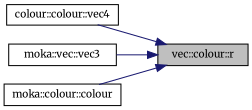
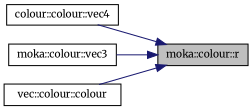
  digraph {
    fontname=Merriweather
    rankdir=RL
    node [color=black fillcolor=white fontname=Merriweather fontsize=10 shape=record style=filled]
    edge [color=midnightblue dir=back fontname=Merriweather fontsize=10 labelfontname=Helvetica labelfontsize=10 style=solid]
-   n1 [fillcolor=grey75 fontcolor=black height=0.2 label="vec::colour::r" width=0.4]
+   n1 [fillcolor=grey75 fontcolor=black height=0.2 label="moka::colour::r" width=0.4]
    n2 [height=0.2 label="colour::colour::vec4" width=0.4]
-   n3 [height=0.2 label="moka::vec::vec3" width=0.4]
-   n4 [height=0.2 label="moka::colour::colour" width=0.4]
+   n3 [height=0.2 label="moka::colour::vec3" width=0.4]
+   n4 [height=0.2 label="vec::colour::colour" width=0.4]
    n1 -> n2
    n1 -> n3
    n1 -> n4
  }
